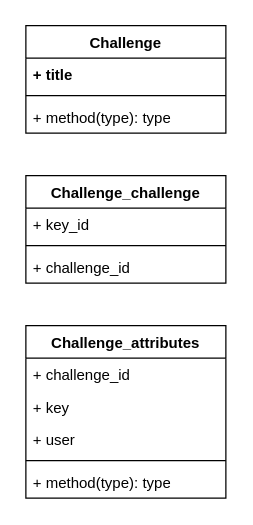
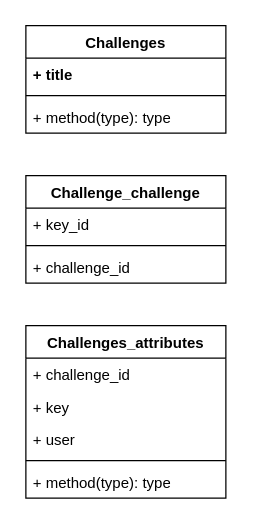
  <mxCell id="0" />
  <mxCell id="1" parent="0" />
- <mxCell id="2" value="Challenge" style="swimlane;fontStyle=1;align=center;verticalAlign=top;childLayout=stackLayout;horizontal=1;startSize=26;horizontalStack=0;resizeParent=1;resizeParentMax=0;resizeLast=0;collapsible=1;marginBottom=0;whiteSpace=wrap;html=1;" vertex="1" parent="1"><mxGeometry x="20" y="20" width="160" height="86" as="geometry" /></mxCell>
+ <mxCell id="2" value="Challenges" style="swimlane;fontStyle=1;align=center;verticalAlign=top;childLayout=stackLayout;horizontal=1;startSize=26;horizontalStack=0;resizeParent=1;resizeParentMax=0;resizeLast=0;collapsible=1;marginBottom=0;whiteSpace=wrap;html=1;" vertex="1" parent="1"><mxGeometry x="20" y="20" width="160" height="86" as="geometry" /></mxCell>
  <mxCell id="3" value="&lt;b&gt;+ title&lt;/b&gt;" style="text;strokeColor=none;fillColor=none;align=left;verticalAlign=top;spacingLeft=4;spacingRight=4;overflow=hidden;rotatable=0;points=[[0,0.5],[1,0.5]];portConstraint=eastwest;whiteSpace=wrap;html=1;" vertex="1" parent="2"><mxGeometry y="26" width="160" height="26" as="geometry" /></mxCell>
  <mxCell id="4" value="" style="line;strokeWidth=1;fillColor=none;align=left;verticalAlign=middle;spacingTop=-1;spacingLeft=3;spacingRight=3;rotatable=0;labelPosition=right;points=[];portConstraint=eastwest;strokeColor=inherit;" vertex="1" parent="2"><mxGeometry y="52" width="160" height="8" as="geometry" /></mxCell>
  <mxCell id="5" value="+ method(type): type" style="text;strokeColor=none;fillColor=none;align=left;verticalAlign=top;spacingLeft=4;spacingRight=4;overflow=hidden;rotatable=0;points=[[0,0.5],[1,0.5]];portConstraint=eastwest;whiteSpace=wrap;html=1;" vertex="1" parent="2"><mxGeometry y="60" width="160" height="26" as="geometry" /></mxCell>
  <mxCell id="6" value="Challenge_challenge" style="swimlane;fontStyle=1;align=center;verticalAlign=top;childLayout=stackLayout;horizontal=1;startSize=26;horizontalStack=0;resizeParent=1;resizeParentMax=0;resizeLast=0;collapsible=1;marginBottom=0;whiteSpace=wrap;html=1;" vertex="1" parent="1"><mxGeometry x="20" y="140" width="160" height="86" as="geometry" /></mxCell>
  <mxCell id="7" value="+ key_id" style="text;strokeColor=none;fillColor=none;align=left;verticalAlign=top;spacingLeft=4;spacingRight=4;overflow=hidden;rotatable=0;points=[[0,0.5],[1,0.5]];portConstraint=eastwest;whiteSpace=wrap;html=1;" vertex="1" parent="6"><mxGeometry y="26" width="160" height="26" as="geometry" /></mxCell>
  <mxCell id="8" value="" style="line;strokeWidth=1;fillColor=none;align=left;verticalAlign=middle;spacingTop=-1;spacingLeft=3;spacingRight=3;rotatable=0;labelPosition=right;points=[];portConstraint=eastwest;strokeColor=inherit;" vertex="1" parent="6"><mxGeometry y="52" width="160" height="8" as="geometry" /></mxCell>
  <mxCell id="9" value="+ challenge_id&lt;div&gt;&lt;br&gt;&lt;/div&gt;" style="text;strokeColor=none;fillColor=none;align=left;verticalAlign=top;spacingLeft=4;spacingRight=4;overflow=hidden;rotatable=0;points=[[0,0.5],[1,0.5]];portConstraint=eastwest;whiteSpace=wrap;html=1;" vertex="1" parent="6"><mxGeometry y="60" width="160" height="26" as="geometry" /></mxCell>
- <mxCell id="10" value="Challenge_attributes" style="swimlane;fontStyle=1;align=center;verticalAlign=top;childLayout=stackLayout;horizontal=1;startSize=26;horizontalStack=0;resizeParent=1;resizeParentMax=0;resizeLast=0;collapsible=1;marginBottom=0;whiteSpace=wrap;html=1;" vertex="1" parent="1"><mxGeometry x="20" y="260" width="160" height="138" as="geometry" /></mxCell>
+ <mxCell id="10" value="Challenges_attributes" style="swimlane;fontStyle=1;align=center;verticalAlign=top;childLayout=stackLayout;horizontal=1;startSize=26;horizontalStack=0;resizeParent=1;resizeParentMax=0;resizeLast=0;collapsible=1;marginBottom=0;whiteSpace=wrap;html=1;" vertex="1" parent="1"><mxGeometry x="20" y="260" width="160" height="138" as="geometry" /></mxCell>
  <mxCell id="11" value="+ challenge_id" style="text;strokeColor=none;fillColor=none;align=left;verticalAlign=top;spacingLeft=4;spacingRight=4;overflow=hidden;rotatable=0;points=[[0,0.5],[1,0.5]];portConstraint=eastwest;whiteSpace=wrap;html=1;" vertex="1" parent="10"><mxGeometry y="26" width="160" height="26" as="geometry" /></mxCell>
  <mxCell id="12" value="+ key" style="text;strokeColor=none;fillColor=none;align=left;verticalAlign=top;spacingLeft=4;spacingRight=4;overflow=hidden;rotatable=0;points=[[0,0.5],[1,0.5]];portConstraint=eastwest;whiteSpace=wrap;html=1;" vertex="1" parent="10"><mxGeometry y="52" width="160" height="26" as="geometry" /></mxCell>
  <mxCell id="13" value="+ user" style="text;strokeColor=none;fillColor=none;align=left;verticalAlign=top;spacingLeft=4;spacingRight=4;overflow=hidden;rotatable=0;points=[[0,0.5],[1,0.5]];portConstraint=eastwest;whiteSpace=wrap;html=1;" vertex="1" parent="10"><mxGeometry y="78" width="160" height="26" as="geometry" /></mxCell>
  <mxCell id="14" value="" style="line;strokeWidth=1;fillColor=none;align=left;verticalAlign=middle;spacingTop=-1;spacingLeft=3;spacingRight=3;rotatable=0;labelPosition=right;points=[];portConstraint=eastwest;strokeColor=inherit;" vertex="1" parent="10"><mxGeometry y="104" width="160" height="8" as="geometry" /></mxCell>
  <mxCell id="15" value="+ method(type): type" style="text;strokeColor=none;fillColor=none;align=left;verticalAlign=top;spacingLeft=4;spacingRight=4;overflow=hidden;rotatable=0;points=[[0,0.5],[1,0.5]];portConstraint=eastwest;whiteSpace=wrap;html=1;" vertex="1" parent="10"><mxGeometry y="112" width="160" height="26" as="geometry" /></mxCell>
